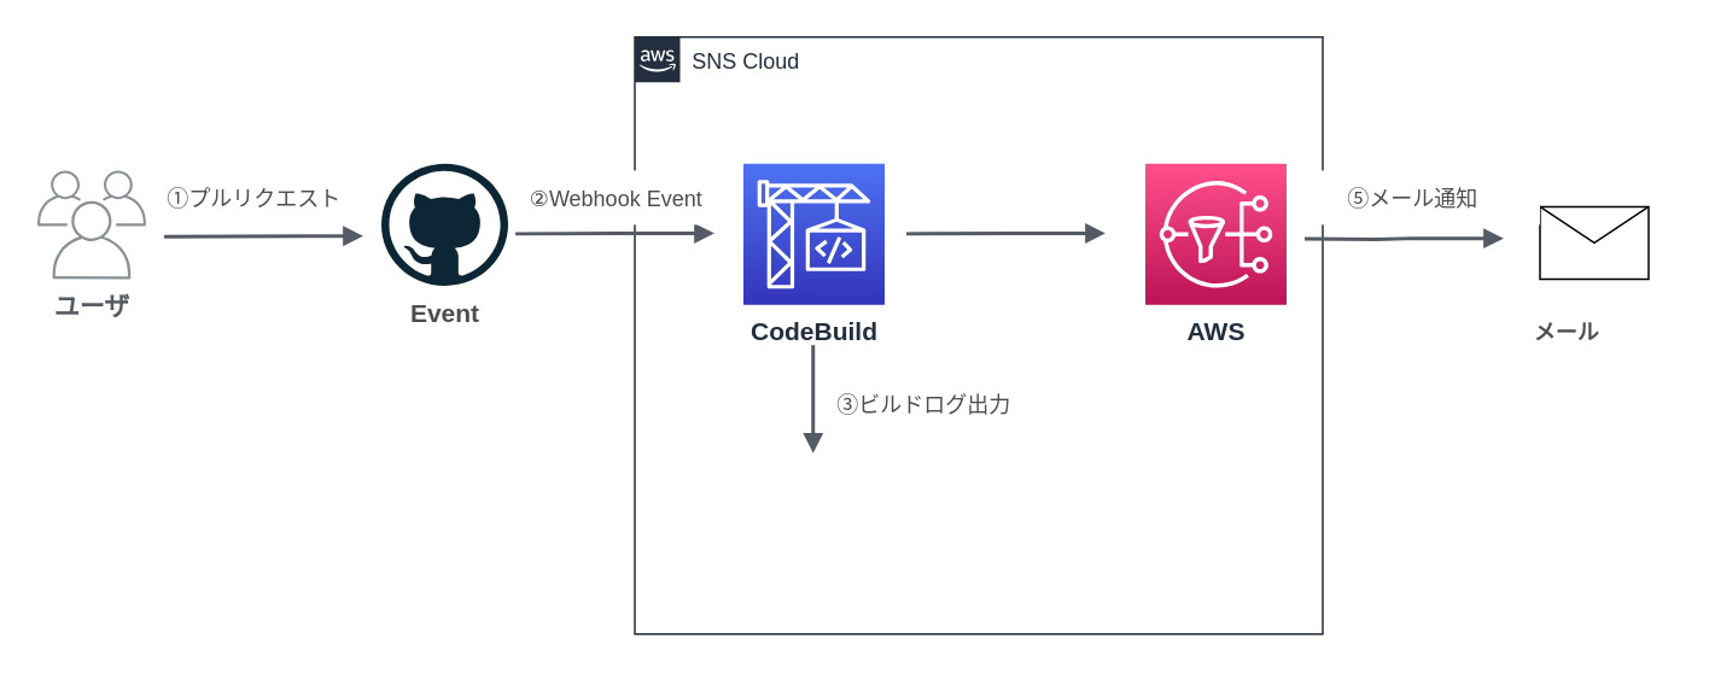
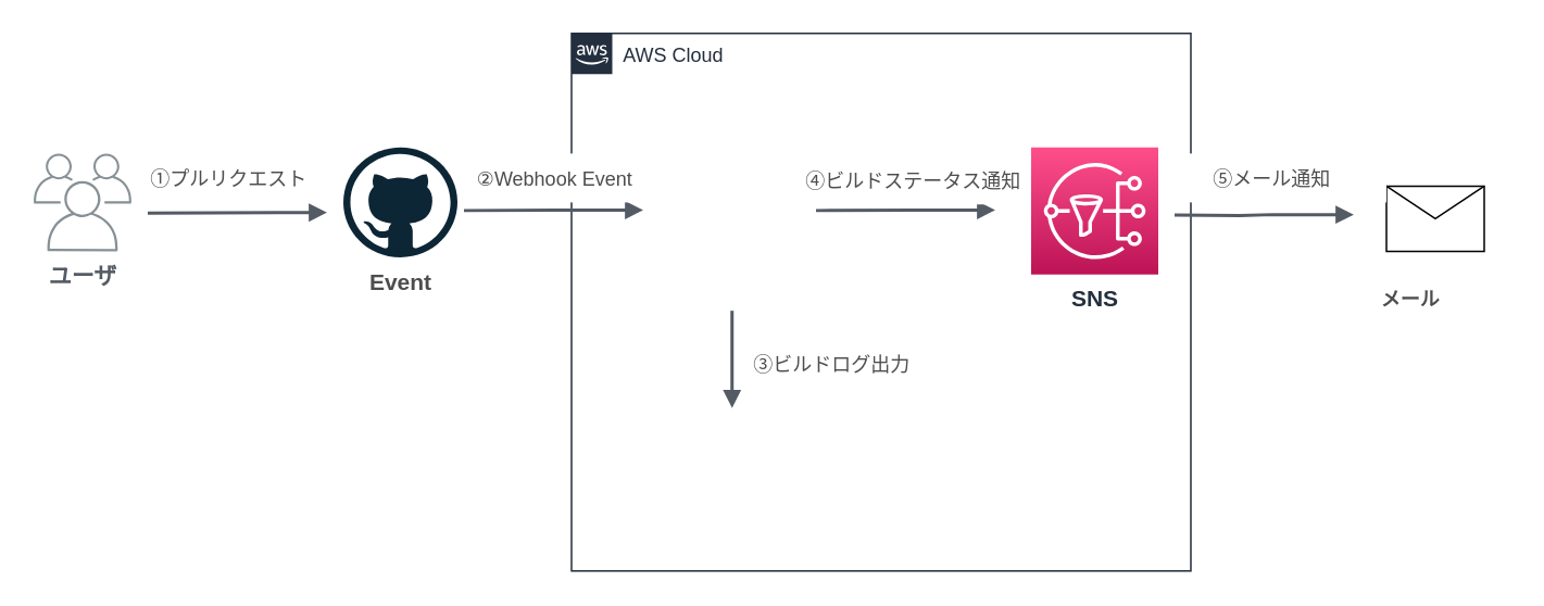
  <mxCell id="0" />
  <mxCell id="1" parent="0" />
- <mxCell id="2" value="SNS Cloud" style="points=[[0,0],[0.25,0],[0.5,0],[0.75,0],[1,0],[1,0.25],[1,0.5],[1,0.75],[1,1],[0.75,1],[0.5,1],[0.25,1],[0,1],[0,0.75],[0,0.5],[0,0.25]];outlineConnect=0;gradientColor=none;html=1;whiteSpace=wrap;fontSize=12;fontStyle=0;container=1;pointerEvents=0;collapsible=0;recursiveResize=0;shape=mxgraph.aws4.group;grIcon=mxgraph.aws4.group_aws_cloud_alt;strokeColor=#232F3E;fillColor=none;verticalAlign=top;align=left;spacingLeft=30;fontColor=#232F3E;dashed=0;" vertex="1" parent="1"><mxGeometry x="350" y="20" width="380" height="330" as="geometry" /></mxCell>
- <mxCell id="3" value="&lt;font style=&quot;font-size: 14px&quot;&gt;&lt;b&gt;CodeBuild&lt;/b&gt;&lt;/font&gt;" style="sketch=0;points=[[0,0,0],[0.25,0,0],[0.5,0,0],[0.75,0,0],[1,0,0],[0,1,0],[0.25,1,0],[0.5,1,0],[0.75,1,0],[1,1,0],[0,0.25,0],[0,0.5,0],[0,0.75,0],[1,0.25,0],[1,0.5,0],[1,0.75,0]];outlineConnect=0;fontColor=#232F3E;gradientColor=#4D72F3;gradientDirection=north;fillColor=#3334B9;strokeColor=#ffffff;dashed=0;verticalLabelPosition=bottom;verticalAlign=top;align=center;html=1;fontSize=12;fontStyle=0;aspect=fixed;shape=mxgraph.aws4.resourceIcon;resIcon=mxgraph.aws4.codebuild;" vertex="1" parent="2"><mxGeometry x="60" y="70" width="78" height="78" as="geometry" /></mxCell>
- <mxCell id="4" value="&lt;b&gt;&lt;font style=&quot;font-size: 14px&quot;&gt;AWS&lt;/font&gt;&lt;/b&gt;" style="sketch=0;points=[[0,0,0],[0.25,0,0],[0.5,0,0],[0.75,0,0],[1,0,0],[0,1,0],[0.25,1,0],[0.5,1,0],[0.75,1,0],[1,1,0],[0,0.25,0],[0,0.5,0],[0,0.75,0],[1,0.25,0],[1,0.5,0],[1,0.75,0]];outlineConnect=0;fontColor=#232F3E;gradientColor=#FF4F8B;gradientDirection=north;fillColor=#BC1356;strokeColor=#ffffff;dashed=0;verticalLabelPosition=bottom;verticalAlign=top;align=center;html=1;fontSize=12;fontStyle=0;aspect=fixed;shape=mxgraph.aws4.resourceIcon;resIcon=mxgraph.aws4.sns;" vertex="1" parent="2"><mxGeometry x="282" y="70" width="78" height="78" as="geometry" /></mxCell>
+ <mxCell id="2" value="AWS Cloud" style="points=[[0,0],[0.25,0],[0.5,0],[0.75,0],[1,0],[1,0.25],[1,0.5],[1,0.75],[1,1],[0.75,1],[0.5,1],[0.25,1],[0,1],[0,0.75],[0,0.5],[0,0.25]];outlineConnect=0;gradientColor=none;html=1;whiteSpace=wrap;fontSize=12;fontStyle=0;container=1;pointerEvents=0;collapsible=0;recursiveResize=0;shape=mxgraph.aws4.group;grIcon=mxgraph.aws4.group_aws_cloud_alt;strokeColor=#232F3E;fillColor=none;verticalAlign=top;align=left;spacingLeft=30;fontColor=#232F3E;dashed=0;" vertex="1" parent="1"><mxGeometry x="350" y="20" width="380" height="330" as="geometry" /></mxCell>
+ <mxCell id="4" value="&lt;b&gt;&lt;font style=&quot;font-size: 14px&quot;&gt;SNS&lt;/font&gt;&lt;/b&gt;" style="sketch=0;points=[[0,0,0],[0.25,0,0],[0.5,0,0],[0.75,0,0],[1,0,0],[0,1,0],[0.25,1,0],[0.5,1,0],[0.75,1,0],[1,1,0],[0,0.25,0],[0,0.5,0],[0,0.75,0],[1,0.25,0],[1,0.5,0],[1,0.75,0]];outlineConnect=0;fontColor=#232F3E;gradientColor=#FF4F8B;gradientDirection=north;fillColor=#BC1356;strokeColor=#ffffff;dashed=0;verticalLabelPosition=bottom;verticalAlign=top;align=center;html=1;fontSize=12;fontStyle=0;aspect=fixed;shape=mxgraph.aws4.resourceIcon;resIcon=mxgraph.aws4.sns;" vertex="1" parent="2"><mxGeometry x="282" y="70" width="78" height="78" as="geometry" /></mxCell>
  <mxCell id="5" value="" style="html=1;endArrow=block;elbow=vertical;startArrow=none;endFill=1;strokeColor=#545B64;rounded=0;fontSize=14;fontColor=#4D4D4D;strokeWidth=2;" edge="1" parent="2"><mxGeometry width="100" relative="1" as="geometry"><mxPoint x="98.5" y="170.25" as="sourcePoint" /><mxPoint x="98.5" y="230" as="targetPoint" /></mxGeometry></mxCell>
  <mxCell id="6" value="&lt;span style=&quot;font-size: 12px&quot;&gt;③ビルドログ出力&lt;/span&gt;" style="text;html=1;strokeColor=none;fillColor=#FFFFFF;align=center;verticalAlign=middle;whiteSpace=wrap;rounded=0;fontSize=14;fontColor=#4D4D4D;" vertex="1" parent="2"><mxGeometry x="110" y="180" width="100" height="45" as="geometry" /></mxCell>
  <mxCell id="7" value="" style="html=1;endArrow=block;elbow=vertical;startArrow=none;endFill=1;strokeColor=#545B64;rounded=0;fontSize=14;fontColor=#4D4D4D;strokeWidth=2;" edge="1" parent="2"><mxGeometry width="100" relative="1" as="geometry"><mxPoint x="150" y="108.75" as="sourcePoint" /><mxPoint x="260" y="108.5" as="targetPoint" /><Array as="points"><mxPoint x="210" y="108.5" /></Array></mxGeometry></mxCell>
+ <mxCell id="8" value="&lt;span style=&quot;font-size: 12px&quot;&gt;④ビルドステータス通知&lt;/span&gt;" style="text;html=1;strokeColor=none;fillColor=#FFFFFF;align=center;verticalAlign=middle;whiteSpace=wrap;rounded=0;fontSize=14;fontColor=#4D4D4D;" vertex="1" parent="2"><mxGeometry x="140" y="75" width="140" height="30" as="geometry" /></mxCell>
  <mxCell id="9" value="&lt;font style=&quot;font-size: 14px&quot;&gt;&lt;b&gt;ユーザ&lt;/b&gt;&lt;/font&gt;" style="sketch=0;outlineConnect=0;gradientColor=none;fontColor=#545B64;strokeColor=none;fillColor=#879196;dashed=0;verticalLabelPosition=bottom;verticalAlign=top;align=center;html=1;fontSize=12;fontStyle=0;aspect=fixed;shape=mxgraph.aws4.illustration_users;pointerEvents=1" vertex="1" parent="1"><mxGeometry x="20" y="93.75" width="60" height="60" as="geometry" /></mxCell>
  <mxCell id="10" value="&lt;b&gt;&lt;font color=&quot;#4d4d4d&quot;&gt;Event&lt;/font&gt;&lt;/b&gt;" style="dashed=0;outlineConnect=0;html=1;align=center;labelPosition=center;verticalLabelPosition=bottom;verticalAlign=top;shape=mxgraph.weblogos.github;fontSize=14;" vertex="1" parent="1"><mxGeometry x="210" y="90" width="70" height="67.5" as="geometry" /></mxCell>
  <mxCell id="11" value="" style="shape=message;html=1;whiteSpace=wrap;html=1;outlineConnect=0;fontSize=14;fontColor=#4D4D4D;" vertex="1" parent="1"><mxGeometry x="850" y="113.75" width="60" height="40" as="geometry" /></mxCell>
  <mxCell id="12" value="" style="html=1;endArrow=block;elbow=vertical;startArrow=none;endFill=1;strokeColor=#545B64;rounded=0;fontSize=14;fontColor=#4D4D4D;strokeWidth=2;" edge="1" parent="1"><mxGeometry width="100" relative="1" as="geometry"><mxPoint x="90" y="130.25" as="sourcePoint" /><mxPoint x="200" y="130" as="targetPoint" /></mxGeometry></mxCell>
  <mxCell id="13" value="&lt;font style=&quot;font-size: 12px&quot;&gt;①プルリクエスト&lt;/font&gt;" style="text;html=1;strokeColor=none;fillColor=#FFFFFF;align=center;verticalAlign=middle;whiteSpace=wrap;rounded=0;fontSize=14;fontColor=#4D4D4D;" vertex="1" parent="1"><mxGeometry x="80" y="93.75" width="120" height="30" as="geometry" /></mxCell>
  <mxCell id="14" value="" style="html=1;endArrow=block;elbow=vertical;startArrow=none;endFill=1;strokeColor=#545B64;rounded=0;fontSize=14;fontColor=#4D4D4D;strokeWidth=2;" edge="1" parent="1"><mxGeometry width="100" relative="1" as="geometry"><mxPoint x="284" y="128.75" as="sourcePoint" /><mxPoint x="394" y="128.5" as="targetPoint" /><Array as="points"><mxPoint x="344" y="128.5" /></Array></mxGeometry></mxCell>
  <mxCell id="15" value="&lt;span style=&quot;font-size: 12px&quot;&gt;②Webhook Event&lt;/span&gt;" style="text;html=1;strokeColor=none;fillColor=#FFFFFF;align=center;verticalAlign=middle;whiteSpace=wrap;rounded=0;fontSize=14;fontColor=#4D4D4D;" vertex="1" parent="1"><mxGeometry x="280" y="93.75" width="120" height="30" as="geometry" /></mxCell>
  <mxCell id="16" value="" style="html=1;endArrow=block;elbow=vertical;startArrow=none;endFill=1;strokeColor=#545B64;rounded=0;fontSize=14;fontColor=#4D4D4D;strokeWidth=2;" edge="1" parent="1"><mxGeometry width="100" relative="1" as="geometry"><mxPoint x="720" y="131.5" as="sourcePoint" /><mxPoint x="830" y="131.25" as="targetPoint" /><Array as="points"><mxPoint x="760" y="131.75" /><mxPoint x="780" y="131.25" /></Array></mxGeometry></mxCell>
  <mxCell id="17" value="&lt;span style=&quot;font-size: 12px&quot;&gt;⑤メール通知&lt;/span&gt;" style="text;html=1;strokeColor=none;fillColor=#FFFFFF;align=center;verticalAlign=middle;whiteSpace=wrap;rounded=0;fontSize=14;fontColor=#4D4D4D;" vertex="1" parent="1"><mxGeometry x="710" y="93.75" width="140" height="30" as="geometry" /></mxCell>
  <mxCell id="18" value="&lt;span style=&quot;font-size: 12px&quot;&gt;&lt;b&gt;メール&lt;/b&gt;&lt;/span&gt;" style="text;html=1;strokeColor=none;fillColor=none;align=center;verticalAlign=middle;whiteSpace=wrap;rounded=0;fontSize=14;fontColor=#4D4D4D;" vertex="1" parent="1"><mxGeometry x="805" y="167.5" width="120" height="30" as="geometry" /></mxCell>
